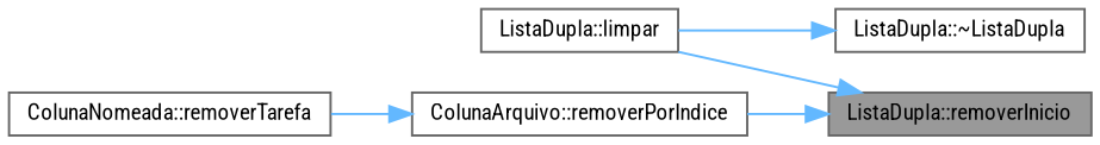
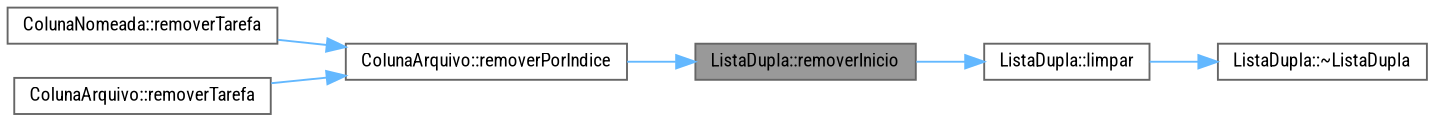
  digraph {
    fontname="Roboto Condensed"
    rankdir=RL
    node [color=grey40 fillcolor=white fontname="Roboto Condensed" fontsize=10 shape=box style=filled]
    edge [color=steelblue1 dir=back fontname="Roboto Condensed" fontsize=10 labelfontname=Helvetica labelfontsize=10 style=solid]
    n1 [color=gray40 fillcolor=grey60 fontcolor=black height=0.2 label="ListaDupla::removerInicio" width=0.4]
    n2 [height=0.2 label="ListaDupla::limpar" width=0.4]
    n3 [height=0.2 label="ColunaArquivo::removerPorIndice" width=0.4]
    n4 [height=0.2 label="ColunaNomeada::removerTarefa" width=0.4]
+   n5 [height=0.2 label="ColunaArquivo::removerTarefa" width=0.4]
    n6 [height=0.2 label="ListaDupla::~ListaDupla" width=0.4]
-   n1 -> n2
+   n2 -> n1
    n1 -> n3
    n3 -> n4
+   n3 -> n5
    n6 -> n2
  }
